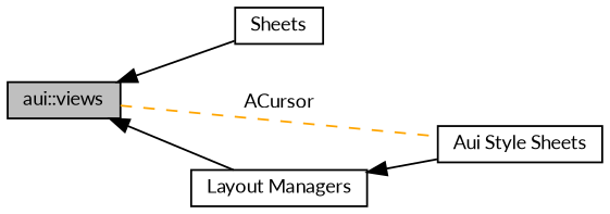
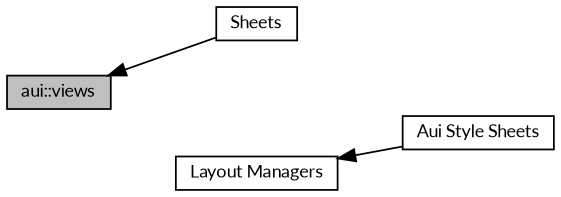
  digraph {
    fontname=Lato
    rankdir=LR
    node [color=black fillcolor=white fontname=Lato fontsize=10 shape=box style=filled]
    edge [dir=back fontname=Lato fontsize=10 labelfontname=Helvetica labelfontsize=10 shape=plaintext style=solid]
    n1 [fillcolor=grey75 fontcolor=black height=0.2 label="aui::views" width=0.4]
    n2 [height=0.2 label=Sheets width=0.4]
    n3 [height=0.2 label="Aui Style Sheets" width=0.4]
    n4 [height=0.2 label="Layout Managers" width=0.4]
    n1 -> n2
-   n1 -> n3 [color=orange dir=none label=ACursor style=dashed]
-   n1 -> n4
    n4 -> n3
  }
